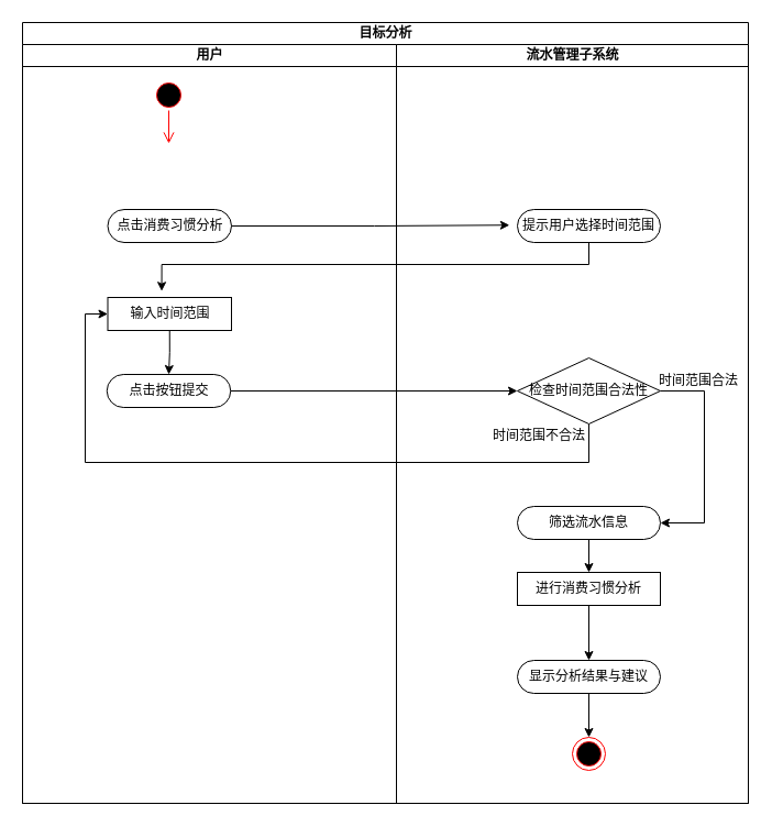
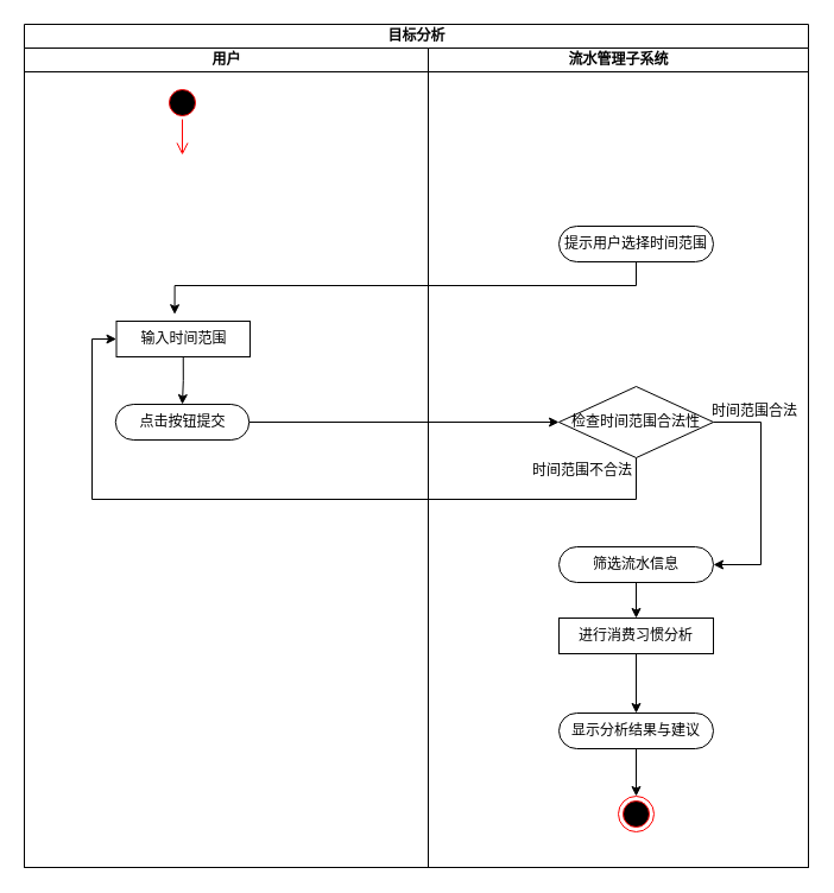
  <mxCell id="0" />
  <mxCell id="1" parent="0" />
  <mxCell id="2" value="目标分析" style="swimlane;childLayout=stackLayout;resizeParent=1;resizeParentMax=0;startSize=20;html=1;" parent="1" vertex="1"><mxGeometry x="20" y="20" width="660" height="710" as="geometry" /></mxCell>
  <mxCell id="3" value="用户" style="swimlane;startSize=20;html=1;" parent="2" vertex="1"><mxGeometry y="20" width="340" height="690" as="geometry" /></mxCell>
  <mxCell id="4" value="" style="ellipse;html=1;shape=startState;fillColor=#000000;strokeColor=#ff0000;" parent="3" vertex="1"><mxGeometry x="118.0" y="31" width="30" height="30" as="geometry" /></mxCell>
  <mxCell id="5" value="" style="edgeStyle=orthogonalEdgeStyle;html=1;verticalAlign=bottom;endArrow=open;endSize=8;strokeColor=#ff0000;rounded=0;" parent="3" edge="1"><mxGeometry relative="1" as="geometry"><mxPoint x="133.0" y="90" as="targetPoint" /><mxPoint x="133.0" y="60" as="sourcePoint" /></mxGeometry></mxCell>
- <mxCell id="6" value="点击消费习惯分析" style="rounded=1;whiteSpace=wrap;html=1;shadow=0;comic=0;labelBackgroundColor=none;strokeWidth=1;fontFamily=Verdana;fontSize=12;align=center;arcSize=50;" parent="3" vertex="1"><mxGeometry x="77.5" y="150" width="112.5" height="30" as="geometry" /></mxCell>
  <mxCell id="7" style="edgeStyle=orthogonalEdgeStyle;rounded=0;orthogonalLoop=1;jettySize=auto;html=1;exitX=0.5;exitY=1;exitDx=0;exitDy=0;entryX=0.5;entryY=0;entryDx=0;entryDy=0;" parent="3" source="8" target="9" edge="1"><mxGeometry relative="1" as="geometry" /></mxCell>
  <mxCell id="8" value="输入时间范围" style="whiteSpace=wrap;html=1;shadow=0;comic=0;labelBackgroundColor=none;strokeWidth=1;fontFamily=Verdana;fontSize=12;align=center;arcSize=50;rounded=0;" parent="3" vertex="1"><mxGeometry x="77.5" y="230" width="112.5" height="30" as="geometry" /></mxCell>
  <mxCell id="9" value="点击按钮提交" style="rounded=1;whiteSpace=wrap;html=1;shadow=0;comic=0;labelBackgroundColor=none;strokeWidth=1;fontFamily=Verdana;fontSize=12;align=center;arcSize=50;" parent="3" vertex="1"><mxGeometry x="76.75" y="300" width="112.5" height="30" as="geometry" /></mxCell>
- <mxCell id="10" style="edgeStyle=orthogonalEdgeStyle;rounded=0;orthogonalLoop=1;jettySize=auto;html=1;entryX=-0.055;entryY=0.474;entryDx=0;entryDy=0;entryPerimeter=0;" parent="2" source="6" target="15" edge="1"><mxGeometry relative="1" as="geometry" /></mxCell>
  <mxCell id="11" style="edgeStyle=orthogonalEdgeStyle;rounded=0;orthogonalLoop=1;jettySize=auto;html=1;entryX=0.436;entryY=-0.192;entryDx=0;entryDy=0;entryPerimeter=0;" parent="2" source="15" target="8" edge="1"><mxGeometry relative="1" as="geometry"><Array as="points"><mxPoint x="515" y="220" /><mxPoint x="127" y="220" /></Array></mxGeometry></mxCell>
  <mxCell id="12" style="edgeStyle=orthogonalEdgeStyle;rounded=0;orthogonalLoop=1;jettySize=auto;html=1;entryX=0;entryY=0.5;entryDx=0;entryDy=0;" parent="2" source="9" target="17" edge="1"><mxGeometry relative="1" as="geometry" /></mxCell>
  <mxCell id="13" style="edgeStyle=orthogonalEdgeStyle;rounded=0;orthogonalLoop=1;jettySize=auto;html=1;entryX=0;entryY=0.5;entryDx=0;entryDy=0;" parent="2" source="17" target="8" edge="1"><mxGeometry relative="1" as="geometry"><Array as="points"><mxPoint x="515" y="400" /><mxPoint x="57" y="400" /><mxPoint x="57" y="265" /></Array></mxGeometry></mxCell>
  <mxCell id="14" value="流水管理子系统" style="swimlane;startSize=20;html=1;" parent="2" vertex="1"><mxGeometry x="340" y="20" width="320" height="690" as="geometry" /></mxCell>
  <mxCell id="15" value="提示用户选择时间范围" style="rounded=1;whiteSpace=wrap;html=1;shadow=0;comic=0;labelBackgroundColor=none;strokeWidth=1;fontFamily=Verdana;fontSize=12;align=center;arcSize=50;" parent="14" vertex="1"><mxGeometry x="110" y="150" width="130" height="30" as="geometry" /></mxCell>
  <mxCell id="16" style="edgeStyle=orthogonalEdgeStyle;rounded=0;orthogonalLoop=1;jettySize=auto;html=1;entryX=1;entryY=0.5;entryDx=0;entryDy=0;" parent="14" source="17" target="20" edge="1"><mxGeometry relative="1" as="geometry"><Array as="points"><mxPoint x="280" y="315" /><mxPoint x="280" y="435" /></Array></mxGeometry></mxCell>
  <mxCell id="17" value="检查时间范围合法性" style="rhombus;whiteSpace=wrap;html=1;" parent="14" vertex="1"><mxGeometry x="110.0" y="285" width="130" height="60" as="geometry" /></mxCell>
  <mxCell id="18" value="时间范围不合法" style="text;html=1;strokeColor=none;fillColor=none;align=center;verticalAlign=middle;whiteSpace=wrap;rounded=0;" parent="14" vertex="1"><mxGeometry x="85.0" y="341" width="90" height="30" as="geometry" /></mxCell>
  <mxCell id="19" style="edgeStyle=orthogonalEdgeStyle;rounded=0;orthogonalLoop=1;jettySize=auto;html=1;exitX=0.5;exitY=1;exitDx=0;exitDy=0;entryX=0.5;entryY=0;entryDx=0;entryDy=0;" parent="14" source="20" target="23" edge="1"><mxGeometry relative="1" as="geometry" /></mxCell>
  <mxCell id="20" value="筛选流水信息" style="rounded=1;whiteSpace=wrap;html=1;shadow=0;comic=0;labelBackgroundColor=none;strokeWidth=1;fontFamily=Verdana;fontSize=12;align=center;arcSize=50;" parent="14" vertex="1"><mxGeometry x="110" y="420" width="130" height="30" as="geometry" /></mxCell>
  <mxCell id="21" value="时间范围合法" style="text;html=1;strokeColor=none;fillColor=none;align=center;verticalAlign=middle;whiteSpace=wrap;rounded=0;" parent="14" vertex="1"><mxGeometry x="230.0" y="291" width="90" height="30" as="geometry" /></mxCell>
  <mxCell id="22" style="edgeStyle=orthogonalEdgeStyle;rounded=0;orthogonalLoop=1;jettySize=auto;html=1;exitX=0.5;exitY=1;exitDx=0;exitDy=0;entryX=0.5;entryY=0;entryDx=0;entryDy=0;" parent="14" source="23" target="25" edge="1"><mxGeometry relative="1" as="geometry" /></mxCell>
  <mxCell id="23" value="进行消费习惯分析" style="whiteSpace=wrap;html=1;shadow=0;comic=0;labelBackgroundColor=none;strokeWidth=1;fontFamily=Verdana;fontSize=12;align=center;arcSize=50;rounded=0;" parent="14" vertex="1"><mxGeometry x="110" y="480" width="130" height="30" as="geometry" /></mxCell>
  <mxCell id="24" style="edgeStyle=orthogonalEdgeStyle;rounded=0;orthogonalLoop=1;jettySize=auto;html=1;entryX=0.5;entryY=0;entryDx=0;entryDy=0;" parent="14" source="25" target="26" edge="1"><mxGeometry relative="1" as="geometry" /></mxCell>
  <mxCell id="25" value="显示分析结果与建议" style="rounded=1;whiteSpace=wrap;html=1;shadow=0;comic=0;labelBackgroundColor=none;strokeWidth=1;fontFamily=Verdana;fontSize=12;align=center;arcSize=50;" parent="14" vertex="1"><mxGeometry x="110" y="560" width="130" height="30" as="geometry" /></mxCell>
  <mxCell id="26" value="" style="ellipse;html=1;shape=endState;fillColor=#000000;strokeColor=#ff0000;" parent="14" vertex="1"><mxGeometry x="160.0" y="630" width="30" height="30" as="geometry" /></mxCell>
